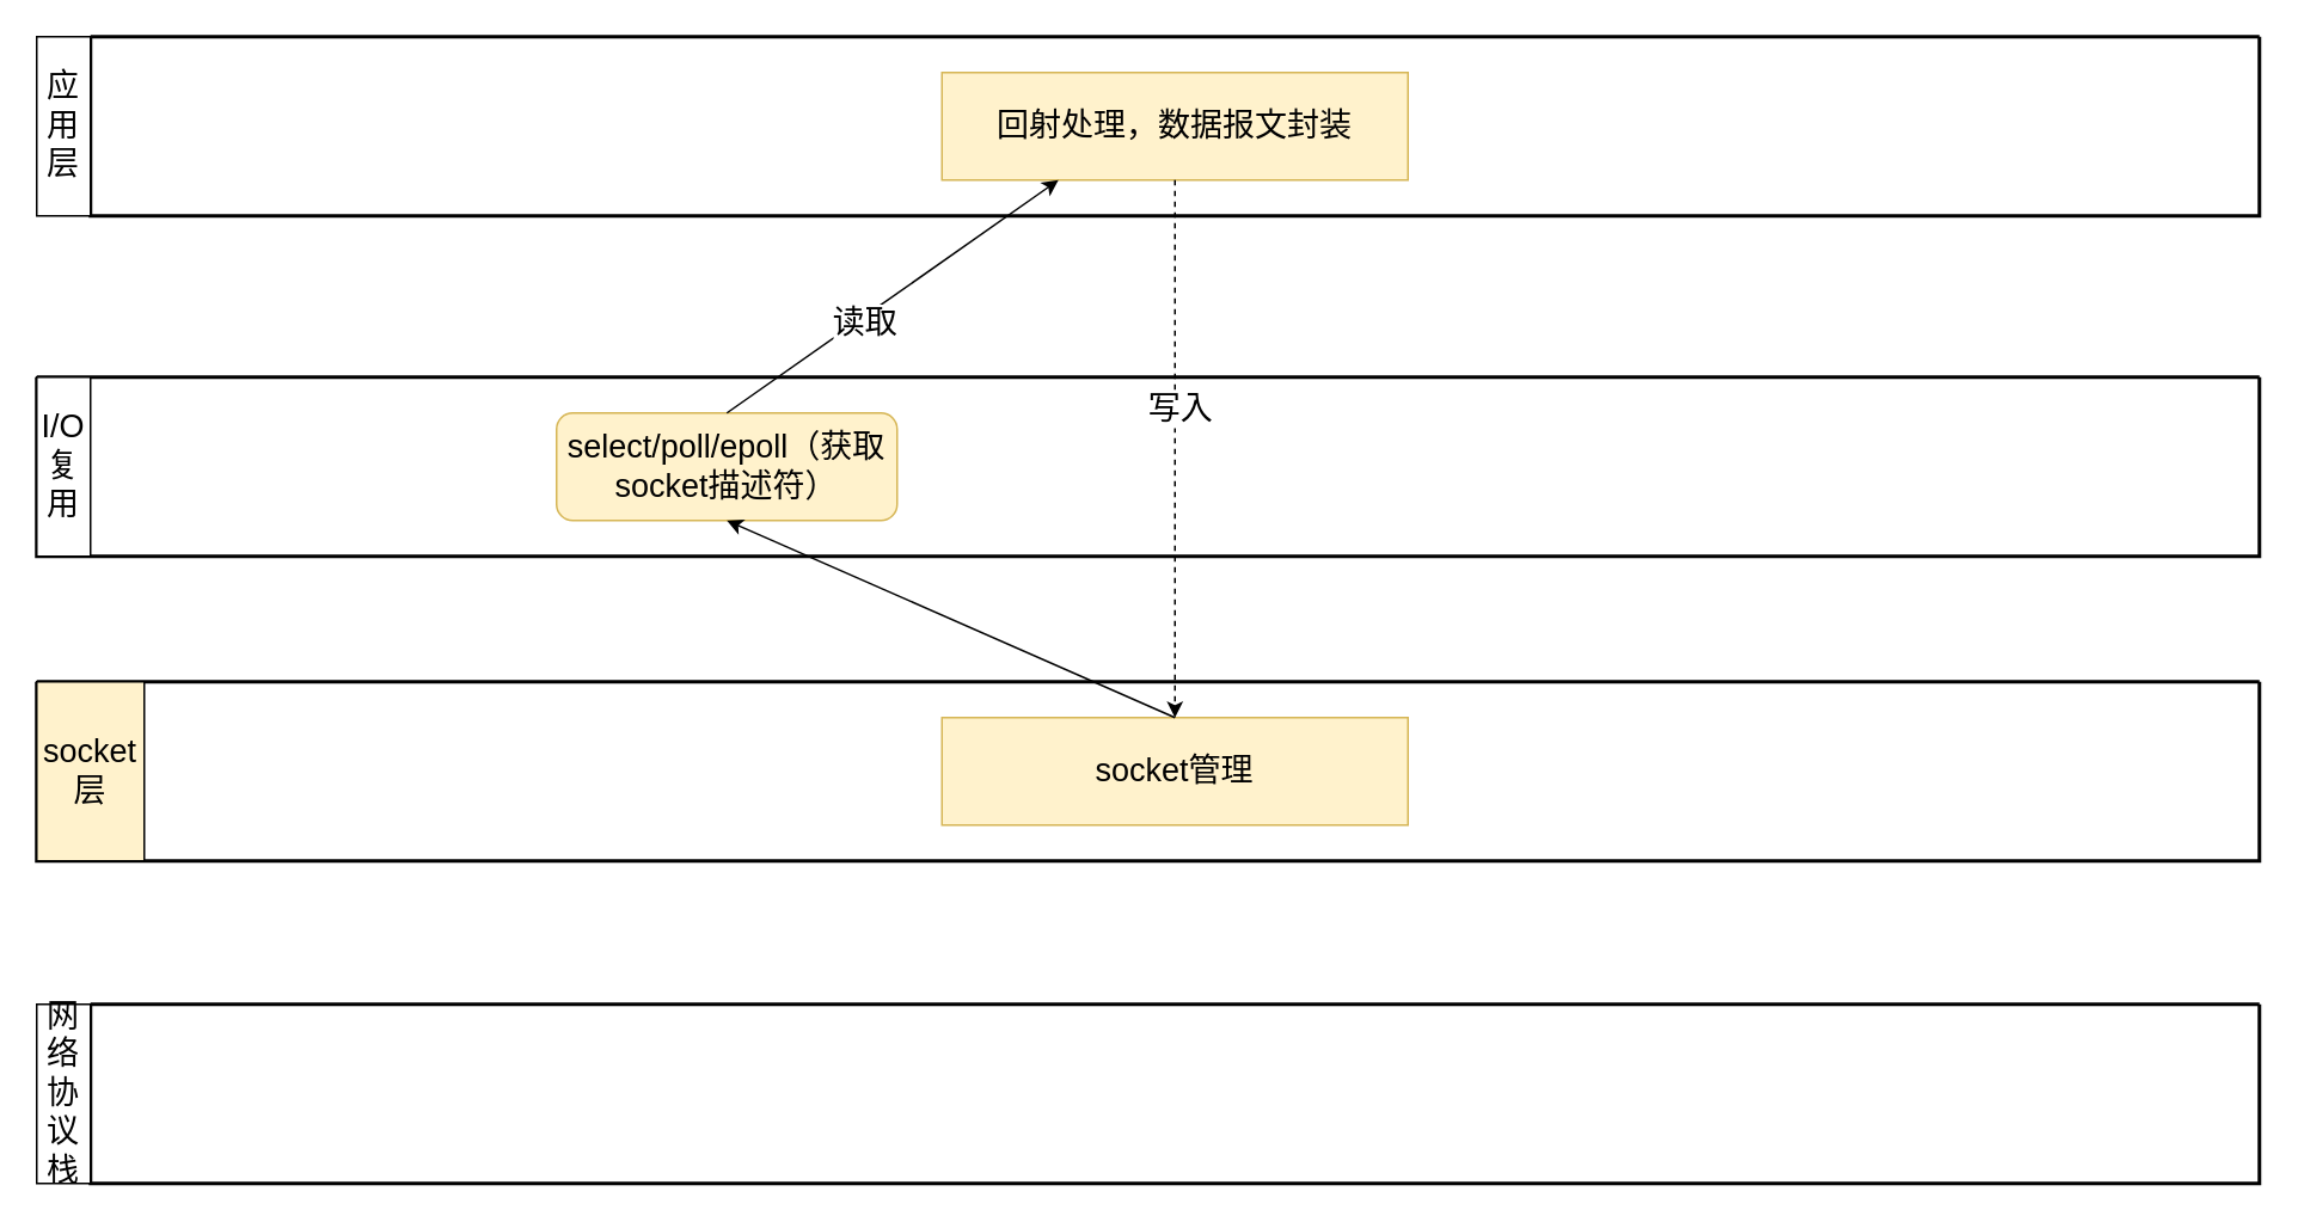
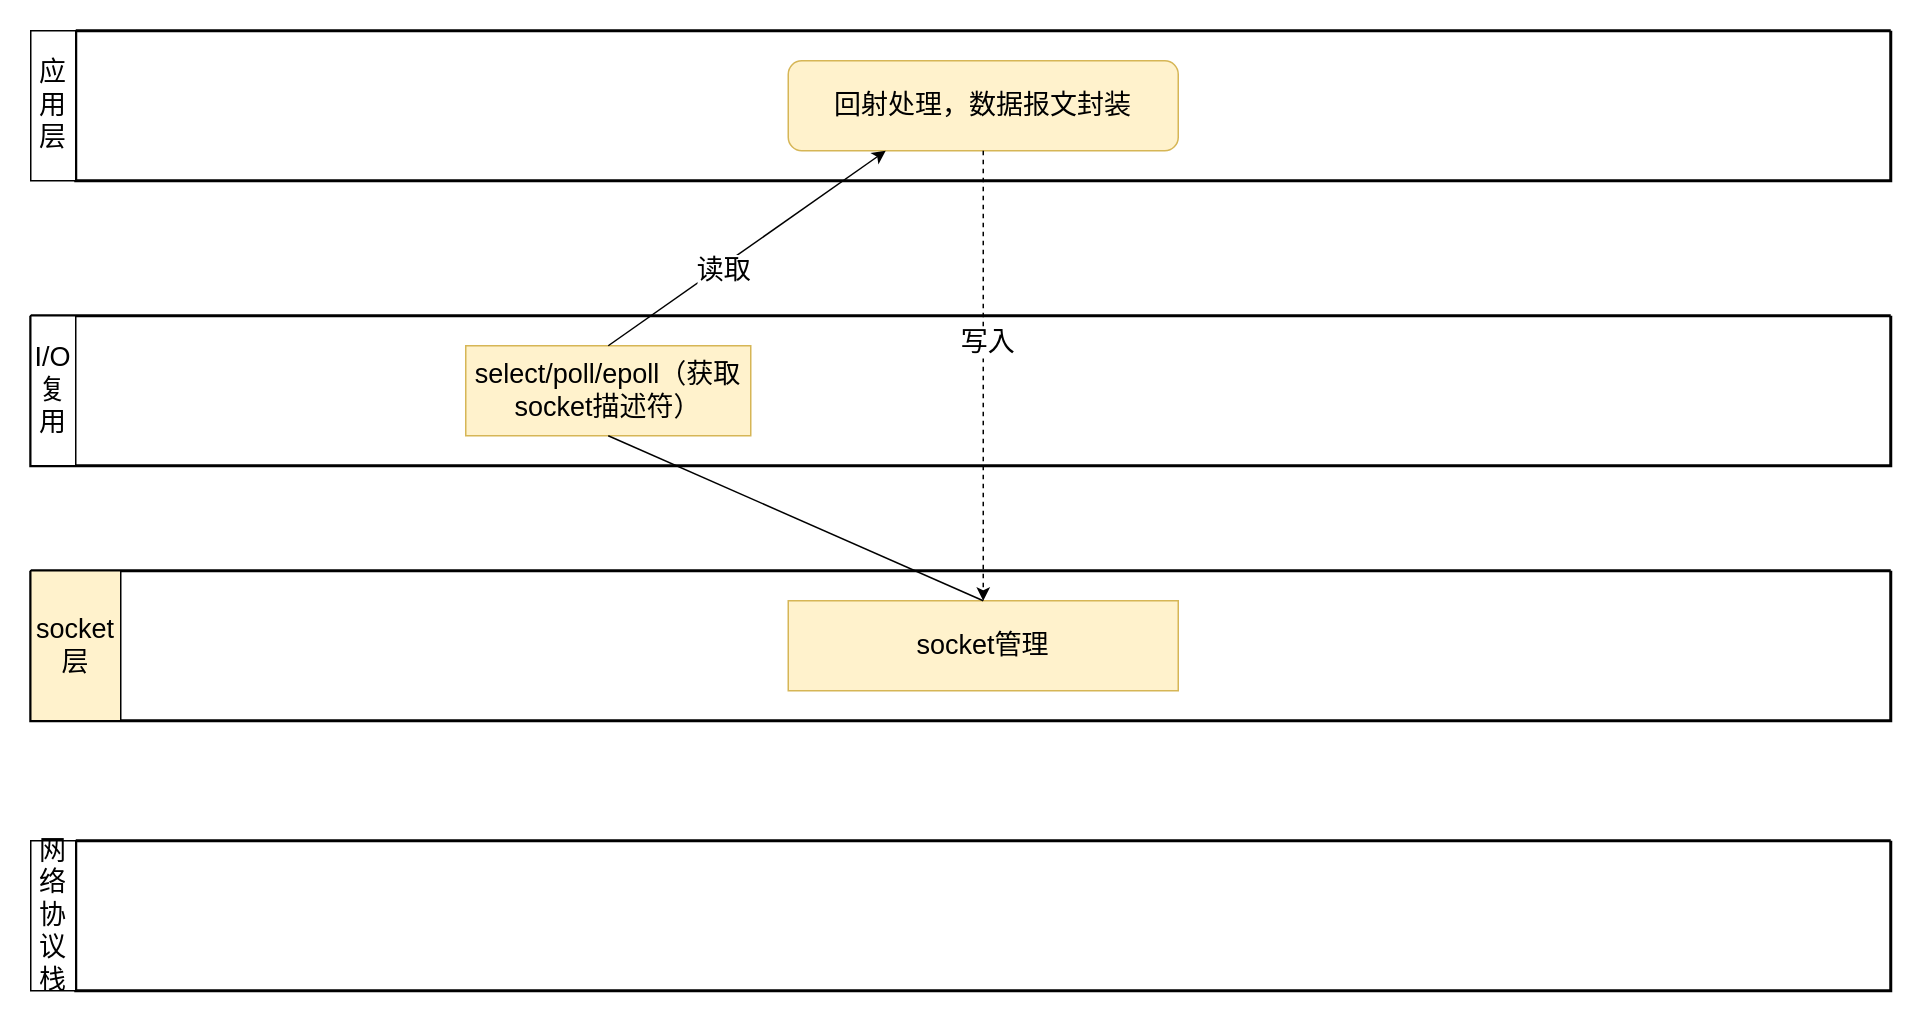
  <mxCell id="0" />
  <mxCell id="1" parent="0" />
  <mxCell id="2" value="" style="swimlane;startSize=0;strokeWidth=2;" parent="1" vertex="1"><mxGeometry x="50" y="20" width="1210" height="100" as="geometry" /></mxCell>
  <mxCell id="3" value="&lt;font style=&quot;font-size: 18px;&quot;&gt;应用层&lt;/font&gt;" style="rounded=0;whiteSpace=wrap;html=1;" parent="2" vertex="1"><mxGeometry x="-30" width="30" height="100" as="geometry" /></mxCell>
- <mxCell id="4" value="&lt;font style=&quot;font-size: 18px;&quot;&gt;回射处理，数据报文封装&lt;/font&gt;" style="rounded=0;whiteSpace=wrap;html=1;fillColor=#fff2cc;strokeColor=#d6b656;" parent="2" vertex="1"><mxGeometry x="475" y="20" width="260" height="60" as="geometry" /></mxCell>
+ <mxCell id="4" value="&lt;font style=&quot;font-size: 18px;&quot;&gt;回射处理，数据报文封装&lt;/font&gt;" style="whiteSpace=wrap;html=1;fillColor=#fff2cc;strokeColor=#d6b656;rounded=1;" parent="2" vertex="1"><mxGeometry x="475" y="20" width="260" height="60" as="geometry" /></mxCell>
  <mxCell id="5" value="" style="swimlane;startSize=0;strokeWidth=2;" parent="1" vertex="1"><mxGeometry x="20" y="210" width="1240" height="100" as="geometry" /></mxCell>
  <mxCell id="6" value="&lt;span style=&quot;font-size: 18px;&quot;&gt;I/O复用&lt;/span&gt;" style="rounded=0;whiteSpace=wrap;html=1;" parent="5" vertex="1"><mxGeometry width="30" height="100" as="geometry" /></mxCell>
- <mxCell id="7" value="&lt;span style=&quot;font-size: 18px;&quot;&gt;select/poll/epoll（获取socket描述符）&lt;/span&gt;" style="whiteSpace=wrap;html=1;fillColor=#fff2cc;strokeColor=#d6b656;rounded=1;" parent="5" vertex="1"><mxGeometry x="290" y="20" width="190" height="60" as="geometry" /></mxCell>
+ <mxCell id="7" value="&lt;span style=&quot;font-size: 18px;&quot;&gt;select/poll/epoll（获取socket描述符）&lt;/span&gt;" style="rounded=0;whiteSpace=wrap;html=1;fillColor=#fff2cc;strokeColor=#d6b656;" parent="5" vertex="1"><mxGeometry x="290" y="20" width="190" height="60" as="geometry" /></mxCell>
  <mxCell id="8" value="" style="swimlane;startSize=0;fillStyle=auto;shadow=0;strokeWidth=2;" parent="1" vertex="1"><mxGeometry x="20" y="380" width="1240" height="100" as="geometry" /></mxCell>
  <mxCell id="9" value="&lt;span style=&quot;font-size: 18px;&quot;&gt;socket层&lt;/span&gt;" style="rounded=0;whiteSpace=wrap;html=1;fillColor=#fff2cc;" parent="8" vertex="1"><mxGeometry width="60" height="100" as="geometry" /></mxCell>
  <mxCell id="10" value="&lt;span style=&quot;font-size: 18px;&quot;&gt;socket管理&lt;/span&gt;" style="rounded=0;whiteSpace=wrap;html=1;fillColor=#fff2cc;strokeColor=#d6b656;" parent="8" vertex="1"><mxGeometry x="505" y="20" width="260" height="60" as="geometry" /></mxCell>
- <mxCell id="11" value="" style="endArrow=classic;html=1;rounded=0;fontFamily=Helvetica;fontSize=12;fontColor=default;entryX=0.5;entryY=1;entryDx=0;entryDy=0;exitX=0.5;exitY=0;exitDx=0;exitDy=0;" parent="1" source="10" target="7" edge="1"><mxGeometry width="50" height="50" relative="1" as="geometry"><mxPoint x="230" y="340" as="sourcePoint" /><mxPoint x="380" y="390" as="targetPoint" /></mxGeometry></mxCell>
+ <mxCell id="11" value="" style="endArrow=none;html=1;rounded=0;fontFamily=Helvetica;fontSize=12;fontColor=default;entryX=0.5;entryY=1;entryDx=0;entryDy=0;exitX=0.5;exitY=0;exitDx=0;exitDy=0;" parent="1" source="10" target="7" edge="1"><mxGeometry width="50" height="50" relative="1" as="geometry"><mxPoint x="230" y="340" as="sourcePoint" /><mxPoint x="380" y="390" as="targetPoint" /></mxGeometry></mxCell>
  <mxCell id="12" value="" style="endArrow=classic;html=1;rounded=0;fontFamily=Helvetica;fontSize=12;fontColor=default;exitX=0.5;exitY=1;exitDx=0;exitDy=0;entryX=0.5;entryY=0;entryDx=0;entryDy=0;dashed=1;" parent="1" source="4" target="10" edge="1"><mxGeometry width="50" height="50" relative="1" as="geometry"><mxPoint x="732" y="290" as="sourcePoint" /><mxPoint x="845" y="400" as="targetPoint" /></mxGeometry></mxCell>
  <mxCell id="13" value="&lt;font style=&quot;font-size: 18px;&quot;&gt;写入&lt;/font&gt;" style="edgeLabel;html=1;align=center;verticalAlign=middle;resizable=0;points=[];" vertex="1" connectable="0" parent="12"><mxGeometry x="-0.153" y="2" relative="1" as="geometry"><mxPoint as="offset" /></mxGeometry></mxCell>
  <mxCell id="14" value="" style="swimlane;startSize=0;strokeWidth=2;" parent="1" vertex="1"><mxGeometry x="50" y="560" width="1210" height="100" as="geometry" /></mxCell>
  <mxCell id="15" value="&lt;span style=&quot;font-size: 18px;&quot;&gt;网络协议栈&lt;/span&gt;" style="rounded=0;whiteSpace=wrap;html=1;" parent="14" vertex="1"><mxGeometry x="-30" width="30" height="100" as="geometry" /></mxCell>
  <mxCell id="16" value="" style="endArrow=classic;html=1;rounded=0;fontFamily=Helvetica;fontSize=12;fontColor=default;exitX=0.5;exitY=0;exitDx=0;exitDy=0;entryX=0.25;entryY=1;entryDx=0;entryDy=0;" edge="1" parent="1" source="7" target="4"><mxGeometry width="50" height="50" relative="1" as="geometry"><mxPoint x="350" y="140" as="sourcePoint" /><mxPoint x="350" y="250" as="targetPoint" /></mxGeometry></mxCell>
  <mxCell id="17" value="&lt;font style=&quot;font-size: 18px;&quot;&gt;读取&lt;/font&gt;" style="edgeLabel;html=1;align=center;verticalAlign=middle;resizable=0;points=[];" vertex="1" connectable="0" parent="16"><mxGeometry x="-0.188" y="-3" relative="1" as="geometry"><mxPoint as="offset" /></mxGeometry></mxCell>
